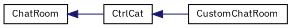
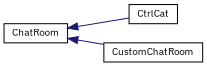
  digraph {
    fontname="IBM Plex Sans"
    rankdir=LR
    node [color=black fillcolor=white fontname="IBM Plex Sans" fontsize=10 shape=record style=filled]
    edge [color=midnightblue dir=back fontname="IBM Plex Sans" fontsize=10 labelfontname=Helvetica labelfontsize=10 style=solid]
    n1 [height=0.2 label=ChatRoom width=0.4]
    n2 [height=0.2 label=CtrlCat width=0.4]
    n3 [height=0.2 label=CustomChatRoom width=0.4]
    n1 -> n2
-   n2 -> n3
+   n1 -> n3
  }
